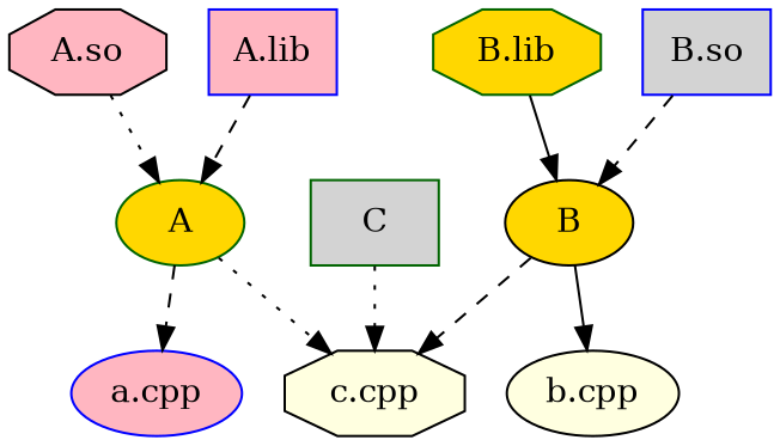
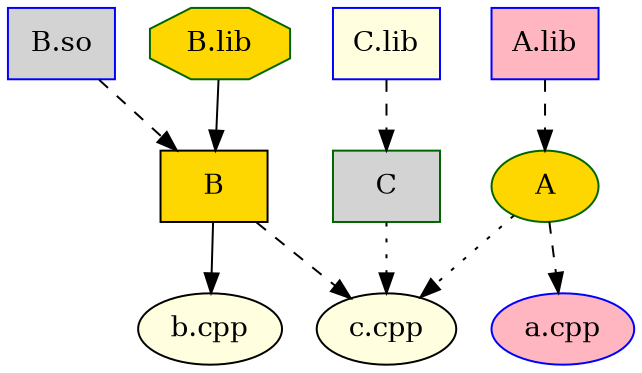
  digraph {
    node [color=black fillcolor=lightpink style=filled]
    edge [style=dashed]
-   "A.so" [shape=octagon]
    A [color=darkgreen fillcolor=gold]
    "a.cpp" [color=blue]
-   "c.cpp" [fillcolor=lightyellow shape=octagon]
+   "c.cpp" [fillcolor=lightyellow]
    "A.lib" [color=blue shape=box]
+   "C.lib" [color=blue fillcolor=lightyellow shape=box]
    C [color=darkgreen fillcolor=lightgrey shape=box]
    "B.lib" [color=darkgreen fillcolor=gold shape=octagon]
-   B [fillcolor=gold]
+   B [fillcolor=gold shape=box]
    "b.cpp" [fillcolor=lightyellow]
    "B.so" [color=blue fillcolor=lightgrey shape=box]
-   "A.so" -> A [style=dotted]
    A -> "a.cpp"
    A -> "c.cpp" [style=dotted]
    "A.lib" -> A
+   "C.lib" -> C
    C -> "c.cpp" [style=dotted]
    "B.lib" -> B [style=solid]
    B -> "c.cpp"
    B -> "b.cpp" [style=solid]
    "B.so" -> B
  }
